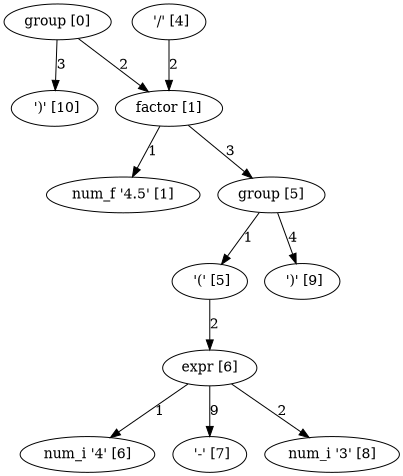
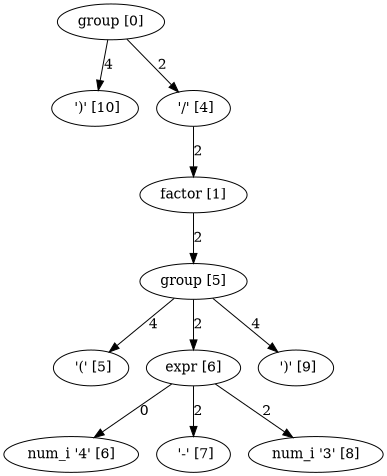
  digraph {
    n1 [label="group [0]"]
    n2 [label="factor [1]"]
    n3 [label=" ')' [10]"]
-   n4 [label="num_f '4.5' [1]"]
    n5 [label="group [5]"]
    n6 [label=" '/' [4]"]
    n7 [label=" '(' [5]"]
    n8 [label="expr [6]"]
    n9 [label=" ')' [9]"]
    n10 [label="num_i '4' [6]"]
    n11 [label=" '-' [7]"]
    n12 [label="num_i '3' [8]"]
-   n1 -> n2 [label=2]
-   n1 -> n3 [label=3]
-   n2 -> n4 [label=1]
-   n2 -> n5 [label=3]
-   n5 -> n7 [label=1]
-   n7 -> n8 [label=2]
+   n1 -> n6 [label=2]
+   n1 -> n3 [label=4]
+   n2 -> n5 [label=2]
+   n5 -> n7 [label=4]
+   n5 -> n8 [label=2]
    n5 -> n9 [label=4]
    n6 -> n2 [label=2]
-   n8 -> n10 [label=1]
-   n8 -> n11 [label=9]
+   n8 -> n10 [label=0]
+   n8 -> n11 [label=2]
    n8 -> n12 [label=2]
  }
